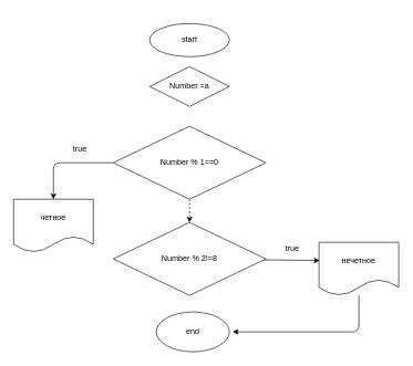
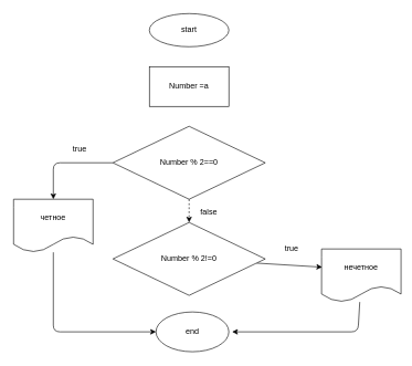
  <mxCell id="0" />
  <mxCell id="1" parent="0" />
- <mxCell id="2" value="start" style="ellipse;whiteSpace=wrap;html=1;" vertex="1" parent="1"><mxGeometry x="225" y="35" width="120" height="50" as="geometry" /></mxCell>
- <mxCell id="3" value="Number =a" style="rhombus;whiteSpace=wrap;html=1;" vertex="1" parent="1"><mxGeometry x="225" y="100" width="120" height="60" as="geometry" /></mxCell>
+ <mxCell id="2" value="start" style="ellipse;whiteSpace=wrap;html=1;" vertex="1" parent="1"><mxGeometry x="225" y="20" width="120" height="50" as="geometry" /></mxCell>
+ <mxCell id="3" value="Number =a" style="rounded=0;whiteSpace=wrap;html=1;" vertex="1" parent="1"><mxGeometry x="225" y="100" width="120" height="60" as="geometry" /></mxCell>
  <mxCell id="4" style="edgeStyle=none;html=1;exitX=0;exitY=0.5;exitDx=0;exitDy=0;entryX=0.5;entryY=0;entryDx=0;entryDy=0;" edge="1" parent="1" source="6" target="10"><mxGeometry relative="1" as="geometry"><Array as="points"><mxPoint x="80" y="245" /></Array></mxGeometry></mxCell>
  <mxCell id="5" style="edgeStyle=none;html=1;exitX=0.5;exitY=1;exitDx=0;exitDy=0;entryX=0.5;entryY=0;entryDx=0;entryDy=0;dashed=1;" edge="1" parent="1" source="6" target="13"><mxGeometry relative="1" as="geometry" /></mxCell>
- <mxCell id="6" value="Number % 1==0" style="rhombus;whiteSpace=wrap;html=1;" vertex="1" parent="1"><mxGeometry x="170" y="190" width="230" height="110" as="geometry" /></mxCell>
+ <mxCell id="6" value="Number % 2==0" style="rhombus;whiteSpace=wrap;html=1;" vertex="1" parent="1"><mxGeometry x="170" y="190" width="230" height="110" as="geometry" /></mxCell>
  <mxCell id="7" style="edgeStyle=none;html=1;" edge="1" parent="1" source="8"><mxGeometry relative="1" as="geometry"><mxPoint x="350" y="500" as="targetPoint" /><Array as="points"><mxPoint x="540" y="500" /></Array></mxGeometry></mxCell>
- <mxCell id="8" value="нечетное" style="shape=document;whiteSpace=wrap;html=1;boundedLbl=1;" vertex="1" parent="1"><mxGeometry x="480" y="365" width="120" height="80" as="geometry" /></mxCell>
+ <mxCell id="8" value="нечетное" style="shape=document;whiteSpace=wrap;html=1;boundedLbl=1;" vertex="1" parent="1"><mxGeometry x="485" y="375" width="120" height="80" as="geometry" /></mxCell>
+ <mxCell id="9" style="edgeStyle=none;html=1;entryX=0;entryY=0.5;entryDx=0;entryDy=0;" edge="1" parent="1" source="10" target="11"><mxGeometry relative="1" as="geometry"><Array as="points"><mxPoint x="80" y="500" /></Array></mxGeometry></mxCell>
  <mxCell id="10" value="четное" style="shape=document;whiteSpace=wrap;html=1;boundedLbl=1;" vertex="1" parent="1"><mxGeometry x="20" y="300" width="120" height="80" as="geometry" /></mxCell>
  <mxCell id="11" value="end" style="ellipse;whiteSpace=wrap;html=1;" vertex="1" parent="1"><mxGeometry x="235" y="470" width="110" height="60" as="geometry" /></mxCell>
  <mxCell id="12" style="edgeStyle=none;html=1;entryX=0.007;entryY=0.343;entryDx=0;entryDy=0;entryPerimeter=0;" edge="1" parent="1" source="13" target="8"><mxGeometry relative="1" as="geometry" /></mxCell>
- <mxCell id="13" value="Number % 2!=8" style="rhombus;whiteSpace=wrap;html=1;" vertex="1" parent="1"><mxGeometry x="170" y="335" width="230" height="110" as="geometry" /></mxCell>
+ <mxCell id="13" value="Number % 2!=0" style="rhombus;whiteSpace=wrap;html=1;" vertex="1" parent="1"><mxGeometry x="170" y="335" width="230" height="110" as="geometry" /></mxCell>
+ <mxCell id="14" value="false" style="text;html=1;strokeColor=none;fillColor=none;align=center;verticalAlign=middle;whiteSpace=wrap;rounded=0;" vertex="1" parent="1"><mxGeometry x="285" y="305" width="60" height="30" as="geometry" /></mxCell>
  <mxCell id="15" value="true" style="text;html=1;strokeColor=none;fillColor=none;align=center;verticalAlign=middle;whiteSpace=wrap;rounded=0;" vertex="1" parent="1"><mxGeometry x="90" y="210" width="60" height="30" as="geometry" /></mxCell>
  <mxCell id="16" value="true" style="text;html=1;strokeColor=none;fillColor=none;align=center;verticalAlign=middle;whiteSpace=wrap;rounded=0;" vertex="1" parent="1"><mxGeometry x="410" y="360" width="60" height="30" as="geometry" /></mxCell>
